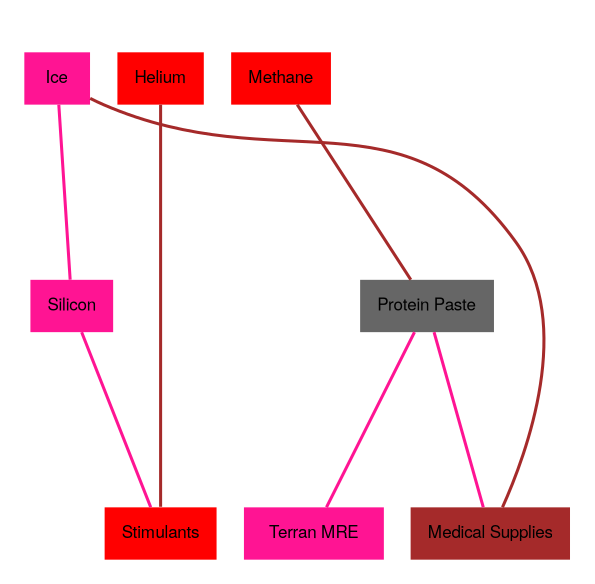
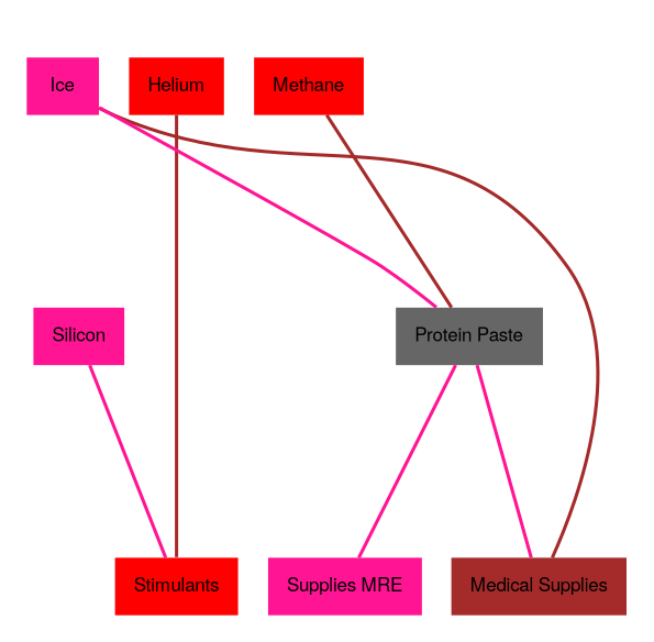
  graph {
    compound=true
    fontname="Helvetica,Arial,sans-serif"
    nodesep=0.3
    ranksep=2
    node [color=deeppink colour=lightsteelblue2 fontname="Helvetica,Arial,sans-serif" margin=0.2 penwidth=0 shape=box style=filled]
    edge [color=deeppink constraint=true fontname="Helvetica,Arial,sans-serif" penwidth=2.5]
    "Medical Supplies" [color=brown]
-   "Terran MRE"
+   "Terran MRE" [label="Supplies MRE"]
    Stimulants [color=red]
    Helium [color=red]
    Methane [color=red]
    Silicon
    Ice
    "Protein Paste" [color=gray40]
    subgraph sub_1 {
      cluster=true
      label="Tier 2 (Food and Drugs)"
      "Medical Supplies"
      "Terran MRE"
      Stimulants
    }
    subgraph sub_2 {
      cluster=true
      label="Tier 0 (Harvested)"
      Helium
      Methane
      Silicon
      Ice
    }
    subgraph sub_3 {
      cluster=true
      label="Tier 1 (Basic Food)"
      "Protein Paste"
    }
    subgraph sub_4 {
      cluster=true
      label="Tier 3 (Refined)"
    }
    subgraph sub_5 {
      cluster=true
      label="Tier 4 (Advanced)"
    }
    subgraph sub_6 {
      cluster=true
      label="Tier 5 (Components)"
    }
    subgraph sub_7 {
      cluster=true
      label="Tier 6 (Equipment)"
    }
    Helium -- Stimulants [color=brown]
    Methane -- "Protein Paste" [color=brown]
    Silicon -- Stimulants
    Ice -- "Medical Supplies" [color=brown constraint=false]
-   Ice -- Silicon
+   Ice -- "Protein Paste"
    "Protein Paste" -- "Medical Supplies" [constraint=false]
    "Protein Paste" -- "Terran MRE"
  }
